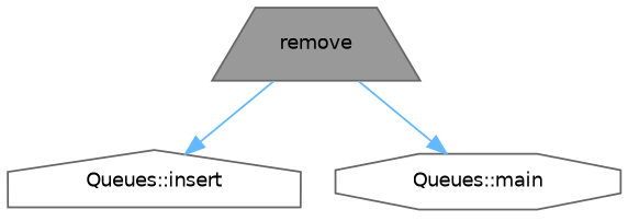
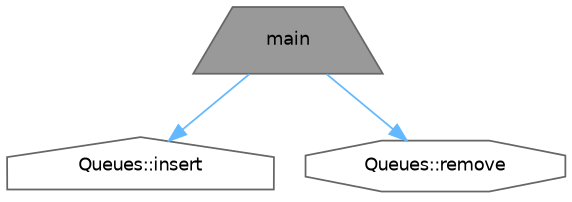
  digraph {
    rankdir=TB
    node [color=grey40 fillcolor=white fontname=Helvetica fontsize=10 style=filled]
    edge [color=steelblue1 fontname=Helvetica fontsize=10 labelfontname=Helvetica labelfontsize=10 style=solid]
-   n1 [color=gray40 fillcolor=grey60 fontcolor=black height=0.2 label=remove shape=trapezium width=0.4]
+   n1 [color=gray40 fillcolor=grey60 fontcolor=black height=0.2 label=main shape=trapezium width=0.4]
    n2 [height=0.2 label="Queues::insert" shape=house width=0.4]
-   n3 [height=0.2 label="Queues::main" shape=octagon width=0.4]
+   n3 [height=0.2 label="Queues::remove" shape=octagon width=0.4]
    n1 -> n2
    n1 -> n3
  }
